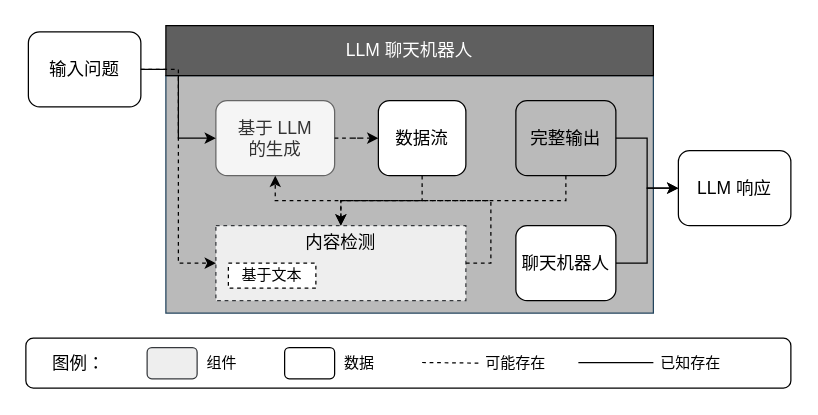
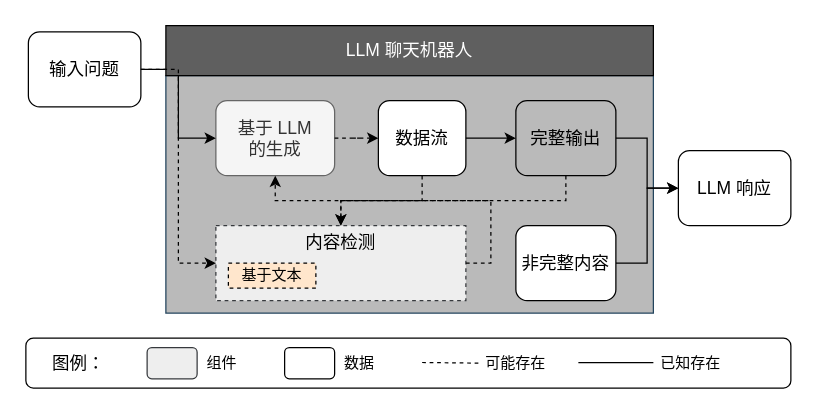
  <mxCell id="0" />
  <mxCell id="1" parent="0" />
  <mxCell id="2" value="" style="group" vertex="1" connectable="0" parent="1"><mxGeometry x="20" y="20" width="612" height="290" as="geometry" /></mxCell>
  <mxCell id="3" value="" style="rounded=0;whiteSpace=wrap;html=1;fillColor=#bababa;strokeColor=#23445d;" vertex="1" parent="2"><mxGeometry x="112" y="40" width="390" height="190" as="geometry" /></mxCell>
  <mxCell id="4" value="&lt;font style=&quot;font-size: 14px;&quot;&gt;输入问题&lt;/font&gt;" style="rounded=1;whiteSpace=wrap;html=1;" vertex="1" parent="2"><mxGeometry x="2" y="5" width="90" height="60" as="geometry" /></mxCell>
  <mxCell id="5" value="&lt;font style=&quot;font-size: 14px;&quot;&gt;LLM 响应&lt;/font&gt;" style="rounded=1;whiteSpace=wrap;html=1;" vertex="1" parent="2"><mxGeometry x="522" y="100" width="90" height="60" as="geometry" /></mxCell>
  <mxCell id="6" value="" style="group" vertex="1" connectable="0" parent="2"><mxGeometry x="152" y="60" width="320" height="60" as="geometry" /></mxCell>
  <mxCell id="7" value="&lt;font style=&quot;font-size: 14px;&quot;&gt;基于 LLM &lt;br&gt;的生成&lt;/font&gt;" style="rounded=1;whiteSpace=wrap;html=1;fillColor=#f5f5f5;strokeColor=#666666;fontColor=#333333;" vertex="1" parent="6"><mxGeometry width="95" height="60" as="geometry" /></mxCell>
  <mxCell id="8" value="&lt;font style=&quot;font-size: 14px;&quot;&gt;数据流&lt;/font&gt;" style="whiteSpace=wrap;html=1;rounded=1;" vertex="1" parent="6"><mxGeometry x="130" width="70" height="60" as="geometry" /></mxCell>
  <mxCell id="9" value="" style="edgeStyle=orthogonalEdgeStyle;rounded=0;orthogonalLoop=1;jettySize=auto;html=1;dashed=1;" edge="1" parent="6" source="7" target="8"><mxGeometry relative="1" as="geometry" /></mxCell>
  <mxCell id="10" value="&lt;font style=&quot;font-size: 14px;&quot;&gt;完整输出&lt;/font&gt;" style="whiteSpace=wrap;html=1;rounded=1;fillColor=#bababa;" vertex="1" parent="6"><mxGeometry x="240" width="80" height="60" as="geometry" /></mxCell>
+ <mxCell id="11" value="" style="edgeStyle=orthogonalEdgeStyle;rounded=0;orthogonalLoop=1;jettySize=auto;html=1;" edge="1" parent="6" source="8" target="10"><mxGeometry relative="1" as="geometry" /></mxCell>
  <mxCell id="12" style="edgeStyle=orthogonalEdgeStyle;rounded=0;orthogonalLoop=1;jettySize=auto;html=1;exitX=1;exitY=0.5;exitDx=0;exitDy=0;entryX=0;entryY=0.5;entryDx=0;entryDy=0;" edge="1" parent="2" source="4" target="7"><mxGeometry relative="1" as="geometry" /></mxCell>
  <mxCell id="13" value="&lt;font color=&quot;#ffffff&quot; style=&quot;font-size: 14px;&quot;&gt;LLM 聊天机器人&lt;/font&gt;" style="rounded=0;whiteSpace=wrap;html=1;fillColor=#5f5f5f;" vertex="1" parent="2"><mxGeometry x="112" width="390" height="40" as="geometry" /></mxCell>
  <mxCell id="14" style="edgeStyle=orthogonalEdgeStyle;rounded=0;orthogonalLoop=1;jettySize=auto;html=1;exitX=1;exitY=0.5;exitDx=0;exitDy=0;entryX=0;entryY=0.5;entryDx=0;entryDy=0;" edge="1" parent="2" source="10" target="5"><mxGeometry relative="1" as="geometry" /></mxCell>
  <mxCell id="15" value="&lt;font style=&quot;font-size: 14px;&quot;&gt;内容检测&lt;br&gt;&lt;br&gt;&lt;br&gt;&lt;/font&gt;" style="rounded=0;whiteSpace=wrap;html=1;dashed=1;fillColor=#eeeeee;strokeColor=#36393d;" vertex="1" parent="2"><mxGeometry x="152" y="160" width="200" height="60" as="geometry" /></mxCell>
- <mxCell id="16" value="基于文本" style="rounded=0;whiteSpace=wrap;html=1;dashed=1;" vertex="1" parent="2"><mxGeometry x="162" y="190" width="70" height="20" as="geometry" /></mxCell>
+ <mxCell id="16" value="基于文本" style="rounded=0;whiteSpace=wrap;html=1;dashed=1;fillColor=#ffe6cc;" vertex="1" parent="2"><mxGeometry x="162" y="190" width="70" height="20" as="geometry" /></mxCell>
  <mxCell id="17" style="edgeStyle=orthogonalEdgeStyle;rounded=0;orthogonalLoop=1;jettySize=auto;html=1;exitX=1;exitY=0.5;exitDx=0;exitDy=0;entryX=0;entryY=0.5;entryDx=0;entryDy=0;dashed=1;" edge="1" parent="2" source="4" target="15"><mxGeometry relative="1" as="geometry" /></mxCell>
  <mxCell id="18" style="edgeStyle=orthogonalEdgeStyle;rounded=0;orthogonalLoop=1;jettySize=auto;html=1;exitX=0.5;exitY=1;exitDx=0;exitDy=0;entryX=0.5;entryY=0;entryDx=0;entryDy=0;dashed=1;" edge="1" parent="2" source="8" target="15"><mxGeometry relative="1" as="geometry" /></mxCell>
  <mxCell id="19" style="edgeStyle=orthogonalEdgeStyle;rounded=0;orthogonalLoop=1;jettySize=auto;html=1;exitX=0.5;exitY=1;exitDx=0;exitDy=0;entryX=0.5;entryY=0;entryDx=0;entryDy=0;dashed=1;" edge="1" parent="2" source="10" target="15"><mxGeometry relative="1" as="geometry" /></mxCell>
  <mxCell id="20" style="edgeStyle=orthogonalEdgeStyle;rounded=0;orthogonalLoop=1;jettySize=auto;html=1;exitX=1;exitY=0.5;exitDx=0;exitDy=0;entryX=0;entryY=0.5;entryDx=0;entryDy=0;" edge="1" parent="2" source="21" target="5"><mxGeometry relative="1" as="geometry" /></mxCell>
- <mxCell id="21" value="&lt;font style=&quot;font-size: 14px;&quot;&gt;聊天机器人&lt;/font&gt;" style="rounded=1;whiteSpace=wrap;html=1;" vertex="1" parent="2"><mxGeometry x="392" y="160" width="80" height="60" as="geometry" /></mxCell>
+ <mxCell id="21" value="&lt;font style=&quot;font-size: 14px;&quot;&gt;非完整内容&lt;/font&gt;" style="rounded=1;whiteSpace=wrap;html=1;" vertex="1" parent="2"><mxGeometry x="392" y="160" width="80" height="60" as="geometry" /></mxCell>
  <mxCell id="22" style="edgeStyle=orthogonalEdgeStyle;rounded=0;orthogonalLoop=1;jettySize=auto;html=1;exitX=1;exitY=0.5;exitDx=0;exitDy=0;dashed=1;" edge="1" parent="2" source="15" target="7"><mxGeometry relative="1" as="geometry" /></mxCell>
  <mxCell id="23" value="&lt;font style=&quot;font-size: 14px;&quot;&gt;&amp;nbsp; &amp;nbsp; &amp;nbsp;图例：&lt;/font&gt;" style="rounded=1;whiteSpace=wrap;html=1;align=left;" vertex="1" parent="2"><mxGeometry y="250" width="612" height="40" as="geometry" /></mxCell>
  <mxCell id="24" value="" style="rounded=1;whiteSpace=wrap;html=1;fillColor=#eeeeee;strokeColor=#36393d;" vertex="1" parent="2"><mxGeometry x="97" y="257.5" width="40" height="25" as="geometry" /></mxCell>
  <mxCell id="25" value="组件" style="text;html=1;strokeColor=none;fillColor=none;align=center;verticalAlign=middle;whiteSpace=wrap;rounded=0;" vertex="1" parent="2"><mxGeometry x="127" y="255" width="60" height="30" as="geometry" /></mxCell>
  <mxCell id="26" value="" style="rounded=1;whiteSpace=wrap;html=1;" vertex="1" parent="2"><mxGeometry x="207" y="257.5" width="40" height="25" as="geometry" /></mxCell>
  <mxCell id="27" value="数据" style="text;html=1;strokeColor=none;fillColor=none;align=center;verticalAlign=middle;whiteSpace=wrap;rounded=0;" vertex="1" parent="2"><mxGeometry x="237" y="255" width="60" height="30" as="geometry" /></mxCell>
  <mxCell id="28" value="" style="endArrow=none;dashed=1;html=1;rounded=0;" edge="1" parent="2"><mxGeometry width="50" height="50" relative="1" as="geometry"><mxPoint x="317" y="269.5" as="sourcePoint" /><mxPoint x="362" y="270" as="targetPoint" /></mxGeometry></mxCell>
  <mxCell id="29" value="可能存在" style="text;html=1;strokeColor=none;fillColor=none;align=center;verticalAlign=middle;whiteSpace=wrap;rounded=0;" vertex="1" parent="2"><mxGeometry x="362" y="255" width="60" height="30" as="geometry" /></mxCell>
  <mxCell id="30" value="" style="endArrow=none;html=1;rounded=0;" edge="1" parent="2"><mxGeometry width="50" height="50" relative="1" as="geometry"><mxPoint x="442" y="269.5" as="sourcePoint" /><mxPoint x="502" y="269.5" as="targetPoint" /></mxGeometry></mxCell>
  <mxCell id="31" value="已知存在" style="text;html=1;strokeColor=none;fillColor=none;align=center;verticalAlign=middle;whiteSpace=wrap;rounded=0;" vertex="1" parent="2"><mxGeometry x="502" y="255" width="60" height="30" as="geometry" /></mxCell>
